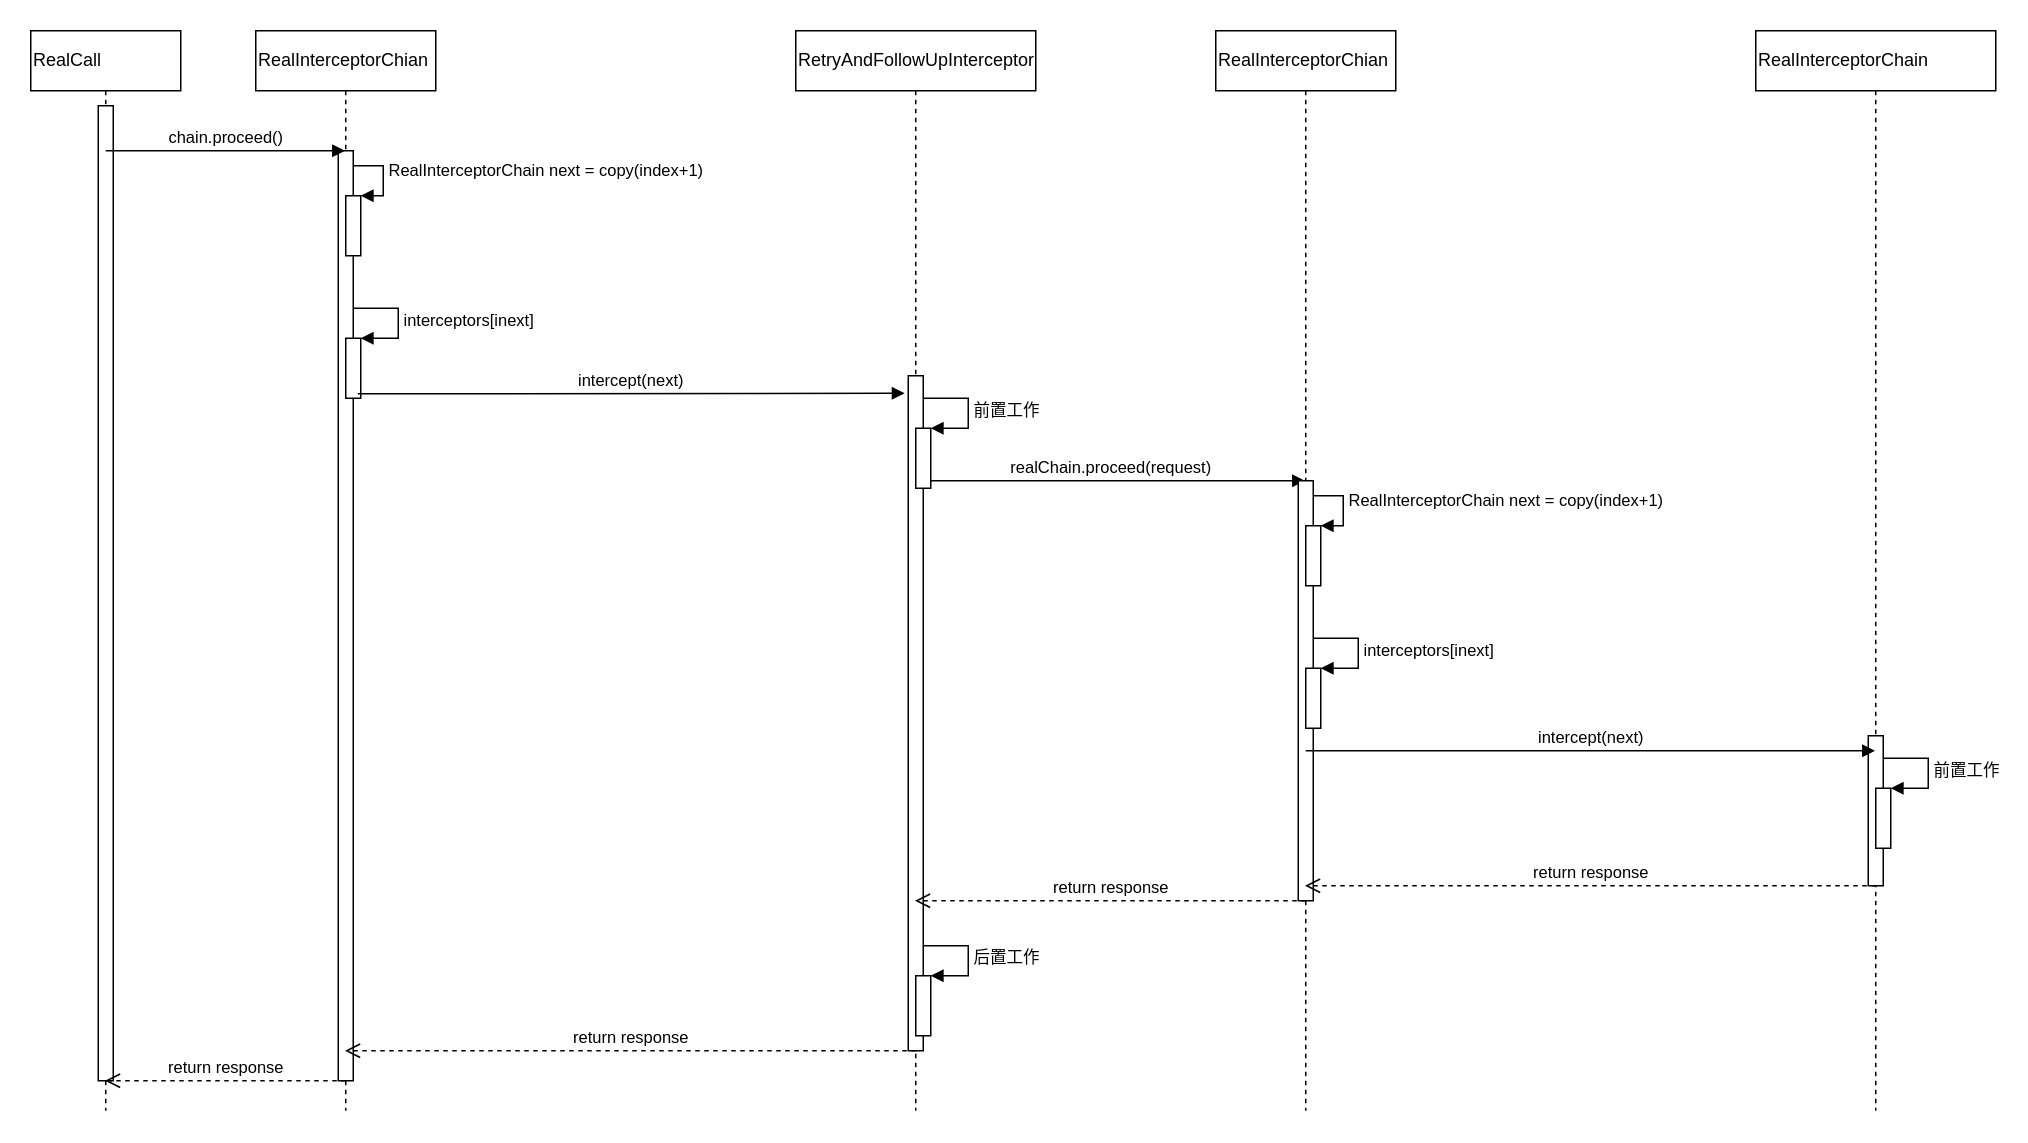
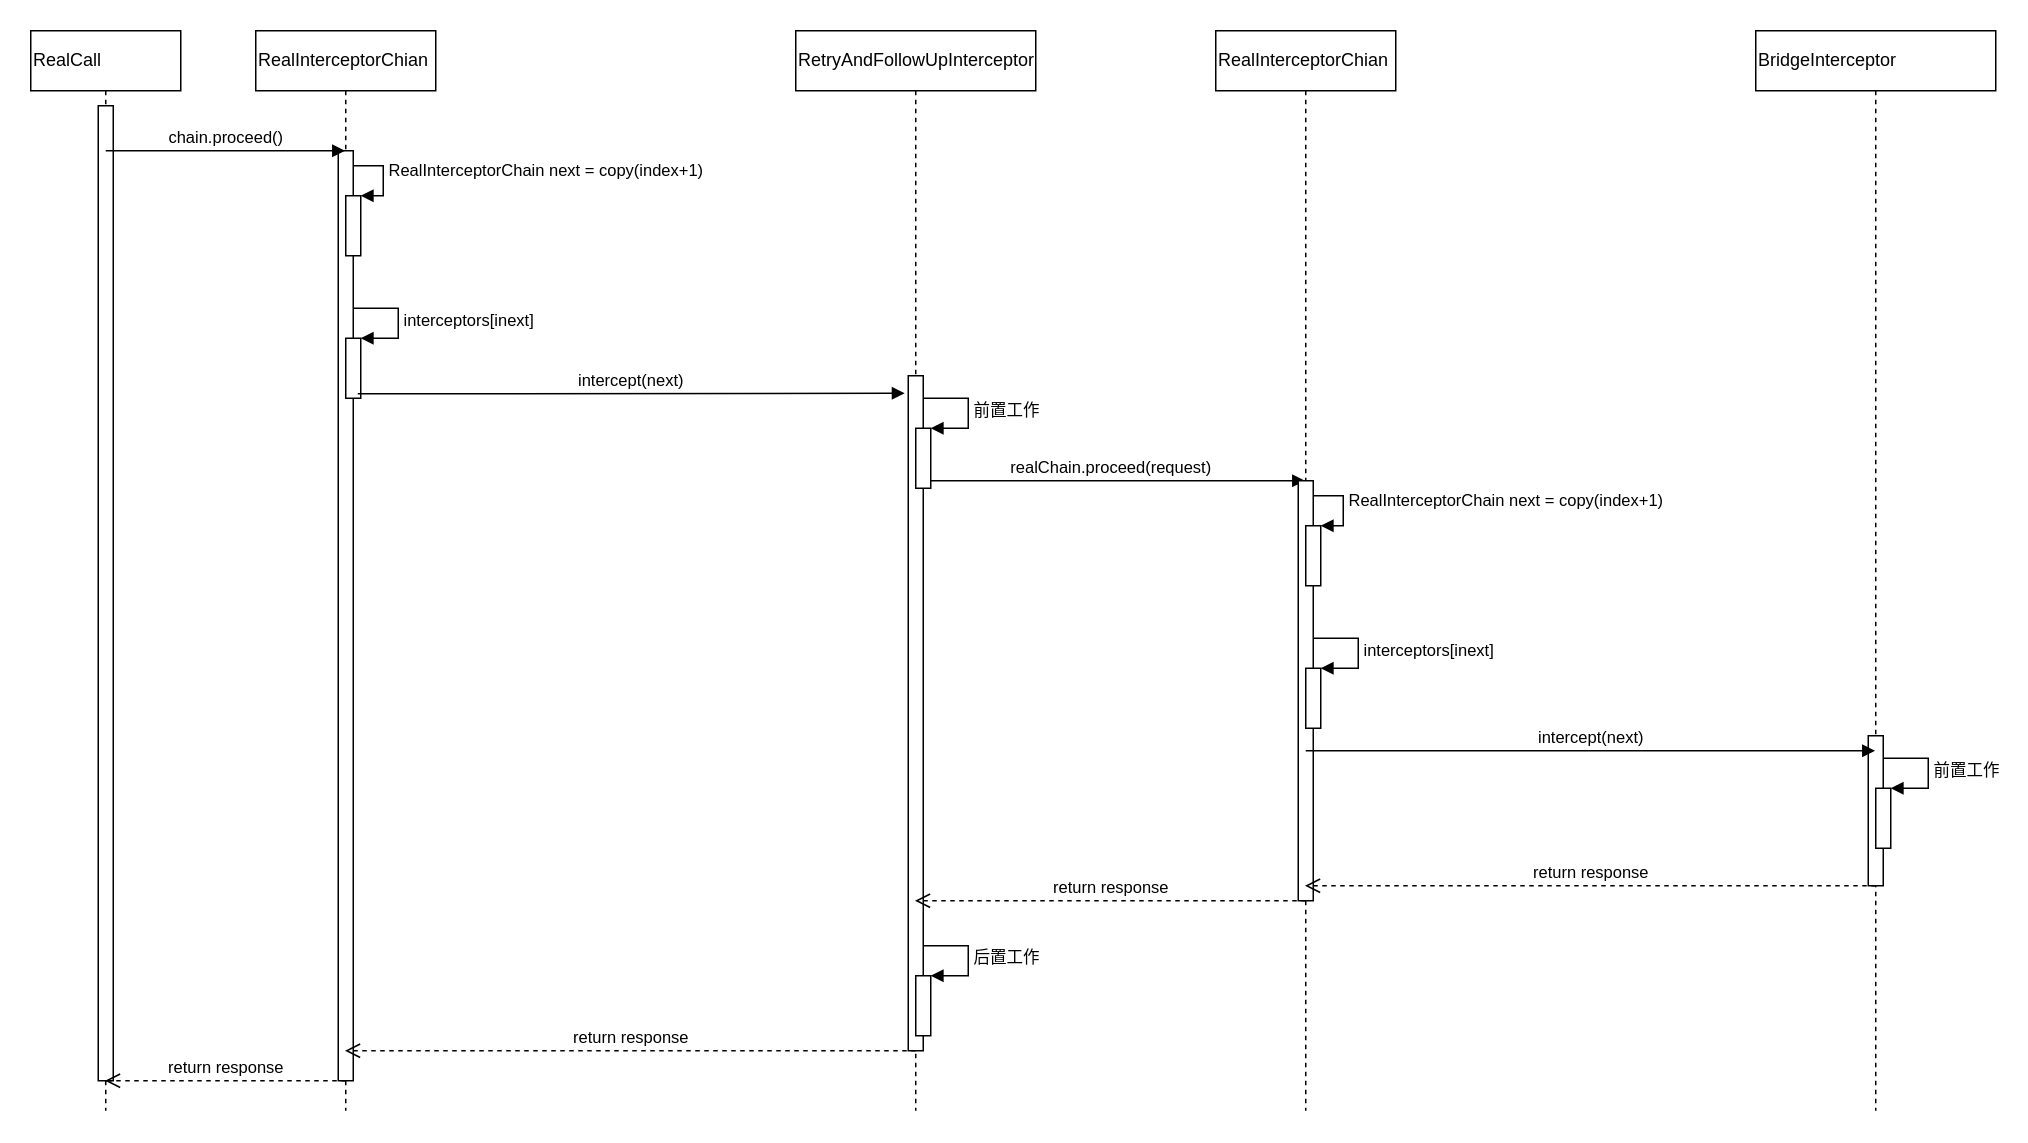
  <mxCell id="0" />
  <mxCell id="1" parent="0" />
  <mxCell id="2" value="RealInterceptorChian" style="shape=umlLifeline;perimeter=lifelinePerimeter;whiteSpace=wrap;html=1;container=1;collapsible=0;recursiveResize=0;outlineConnect=0;align=left;" vertex="1" parent="1"><mxGeometry x="170" y="20" width="120" height="720" as="geometry" /></mxCell>
  <mxCell id="3" value="RealInterceptorChain next = copy(index+1)" style="edgeStyle=orthogonalEdgeStyle;html=1;align=left;spacingLeft=2;endArrow=block;rounded=0;entryX=1;entryY=0;" edge="1" target="5" parent="2"><mxGeometry relative="1" as="geometry"><mxPoint x="55" y="90" as="sourcePoint" /><Array as="points"><mxPoint x="85" y="90" /></Array></mxGeometry></mxCell>
  <mxCell id="4" value="" style="html=1;points=[];perimeter=orthogonalPerimeter;align=left;" vertex="1" parent="2"><mxGeometry x="55" y="80" width="10" height="620" as="geometry" /></mxCell>
  <mxCell id="5" value="" style="html=1;points=[];perimeter=orthogonalPerimeter;align=left;" vertex="1" parent="2"><mxGeometry x="60" y="110" width="10" height="40" as="geometry" /></mxCell>
  <mxCell id="6" value="" style="html=1;points=[];perimeter=orthogonalPerimeter;align=left;" vertex="1" parent="2"><mxGeometry x="60" y="205" width="10" height="40" as="geometry" /></mxCell>
  <mxCell id="7" value="interceptors[inext]" style="edgeStyle=orthogonalEdgeStyle;html=1;align=left;spacingLeft=2;endArrow=block;rounded=0;entryX=1;entryY=0;" edge="1" target="6" parent="2"><mxGeometry relative="1" as="geometry"><mxPoint x="65" y="185" as="sourcePoint" /><Array as="points"><mxPoint x="95" y="185" /></Array></mxGeometry></mxCell>
  <mxCell id="8" value="RetryAndFollowUpInterceptor" style="shape=umlLifeline;perimeter=lifelinePerimeter;whiteSpace=wrap;html=1;container=1;collapsible=0;recursiveResize=0;outlineConnect=0;align=left;" vertex="1" parent="1"><mxGeometry x="530" y="20" width="160" height="720" as="geometry" /></mxCell>
  <mxCell id="9" value="" style="html=1;points=[];perimeter=orthogonalPerimeter;align=left;" vertex="1" parent="8"><mxGeometry x="75" y="230" width="10" height="450" as="geometry" /></mxCell>
  <mxCell id="10" value="realChain.proceed(request)" style="html=1;verticalAlign=bottom;endArrow=block;" edge="1" parent="8" target="17"><mxGeometry width="80" relative="1" as="geometry"><mxPoint x="80" y="300" as="sourcePoint" /><mxPoint x="160" y="300" as="targetPoint" /></mxGeometry></mxCell>
  <mxCell id="11" value="" style="html=1;points=[];perimeter=orthogonalPerimeter;align=left;" vertex="1" parent="8"><mxGeometry x="80" y="265" width="10" height="40" as="geometry" /></mxCell>
  <mxCell id="12" value="前置工作" style="edgeStyle=orthogonalEdgeStyle;html=1;align=left;spacingLeft=2;endArrow=block;rounded=0;entryX=1;entryY=0;" edge="1" target="11" parent="8"><mxGeometry relative="1" as="geometry"><mxPoint x="85" y="245" as="sourcePoint" /><Array as="points"><mxPoint x="115" y="245" /></Array></mxGeometry></mxCell>
  <mxCell id="13" value="" style="html=1;points=[];perimeter=orthogonalPerimeter;align=left;" vertex="1" parent="8"><mxGeometry x="80" y="630" width="10" height="40" as="geometry" /></mxCell>
  <mxCell id="14" value="后置工作" style="edgeStyle=orthogonalEdgeStyle;html=1;align=left;spacingLeft=2;endArrow=block;rounded=0;entryX=1;entryY=0;" edge="1" target="13" parent="8"><mxGeometry relative="1" as="geometry"><mxPoint x="85" y="610" as="sourcePoint" /><Array as="points"><mxPoint x="115" y="610" /></Array></mxGeometry></mxCell>
  <mxCell id="15" value="return response" style="html=1;verticalAlign=bottom;endArrow=open;dashed=1;endSize=8;" edge="1" parent="8" target="2"><mxGeometry relative="1" as="geometry"><mxPoint x="80" y="680" as="sourcePoint" /><mxPoint y="680" as="targetPoint" /></mxGeometry></mxCell>
  <mxCell id="16" value="intercept(next)" style="html=1;verticalAlign=bottom;endArrow=block;entryX=-0.241;entryY=0.026;entryDx=0;entryDy=0;entryPerimeter=0;" edge="1" parent="1" target="9"><mxGeometry width="80" relative="1" as="geometry"><mxPoint x="238" y="262" as="sourcePoint" /><mxPoint x="310" y="280" as="targetPoint" /></mxGeometry></mxCell>
  <mxCell id="17" value="RealInterceptorChian" style="shape=umlLifeline;perimeter=lifelinePerimeter;whiteSpace=wrap;html=1;container=1;collapsible=0;recursiveResize=0;outlineConnect=0;align=left;" vertex="1" parent="1"><mxGeometry x="810" y="20" width="120" height="720" as="geometry" /></mxCell>
  <mxCell id="18" value="RealInterceptorChain next = copy(index+1)" style="edgeStyle=orthogonalEdgeStyle;html=1;align=left;spacingLeft=2;endArrow=block;rounded=0;entryX=1;entryY=0;" edge="1" parent="17" target="20"><mxGeometry relative="1" as="geometry"><mxPoint x="55" y="310" as="sourcePoint" /><Array as="points"><mxPoint x="85" y="310" /></Array></mxGeometry></mxCell>
  <mxCell id="19" value="" style="html=1;points=[];perimeter=orthogonalPerimeter;align=left;" vertex="1" parent="17"><mxGeometry x="55" y="300" width="10" height="280" as="geometry" /></mxCell>
  <mxCell id="20" value="" style="html=1;points=[];perimeter=orthogonalPerimeter;align=left;" vertex="1" parent="17"><mxGeometry x="60" y="330" width="10" height="40" as="geometry" /></mxCell>
  <mxCell id="21" value="" style="html=1;points=[];perimeter=orthogonalPerimeter;align=left;" vertex="1" parent="17"><mxGeometry x="60" y="425" width="10" height="40" as="geometry" /></mxCell>
  <mxCell id="22" value="interceptors[inext]" style="edgeStyle=orthogonalEdgeStyle;html=1;align=left;spacingLeft=2;endArrow=block;rounded=0;entryX=1;entryY=0;" edge="1" parent="17" target="21"><mxGeometry relative="1" as="geometry"><mxPoint x="65" y="405" as="sourcePoint" /><Array as="points"><mxPoint x="95" y="405" /></Array></mxGeometry></mxCell>
  <mxCell id="23" value="RealCall" style="shape=umlLifeline;perimeter=lifelinePerimeter;whiteSpace=wrap;html=1;container=1;collapsible=0;recursiveResize=0;outlineConnect=0;align=left;" vertex="1" parent="1"><mxGeometry x="20" y="20" width="100" height="720" as="geometry" /></mxCell>
  <mxCell id="24" value="" style="html=1;points=[];perimeter=orthogonalPerimeter;align=left;" vertex="1" parent="23"><mxGeometry x="45" y="50" width="10" height="650" as="geometry" /></mxCell>
  <mxCell id="25" value="chain.proceed()" style="html=1;verticalAlign=bottom;endArrow=block;" edge="1" parent="23" target="2"><mxGeometry width="80" relative="1" as="geometry"><mxPoint x="50" y="80" as="sourcePoint" /><mxPoint x="130" y="80" as="targetPoint" /></mxGeometry></mxCell>
- <mxCell id="26" value="RealInterceptorChain" style="shape=umlLifeline;perimeter=lifelinePerimeter;whiteSpace=wrap;html=1;container=1;collapsible=0;recursiveResize=0;outlineConnect=0;align=left;" vertex="1" parent="1"><mxGeometry x="1170" y="20" width="160" height="720" as="geometry" /></mxCell>
+ <mxCell id="26" value="BridgeInterceptor" style="shape=umlLifeline;perimeter=lifelinePerimeter;whiteSpace=wrap;html=1;container=1;collapsible=0;recursiveResize=0;outlineConnect=0;align=left;" vertex="1" parent="1"><mxGeometry x="1170" y="20" width="160" height="720" as="geometry" /></mxCell>
  <mxCell id="27" value="" style="html=1;points=[];perimeter=orthogonalPerimeter;align=left;" vertex="1" parent="26"><mxGeometry x="75" y="470" width="10" height="100" as="geometry" /></mxCell>
  <mxCell id="28" value="" style="html=1;points=[];perimeter=orthogonalPerimeter;align=left;" vertex="1" parent="26"><mxGeometry x="80" y="505" width="10" height="40" as="geometry" /></mxCell>
  <mxCell id="29" value="前置工作" style="edgeStyle=orthogonalEdgeStyle;html=1;align=left;spacingLeft=2;endArrow=block;rounded=0;entryX=1;entryY=0;" edge="1" parent="26" target="28"><mxGeometry relative="1" as="geometry"><mxPoint x="85" y="485" as="sourcePoint" /><Array as="points"><mxPoint x="115" y="485" /></Array></mxGeometry></mxCell>
  <mxCell id="30" value="return response" style="html=1;verticalAlign=bottom;endArrow=open;dashed=1;endSize=8;" edge="1" parent="26" target="17"><mxGeometry relative="1" as="geometry"><mxPoint x="80" y="570" as="sourcePoint" /><mxPoint y="570" as="targetPoint" /></mxGeometry></mxCell>
  <mxCell id="31" value="intercept(next)" style="html=1;verticalAlign=bottom;endArrow=block;" edge="1" parent="1"><mxGeometry width="80" relative="1" as="geometry"><mxPoint x="870" y="500" as="sourcePoint" /><mxPoint x="1249.5" y="500" as="targetPoint" /></mxGeometry></mxCell>
  <mxCell id="32" value="return response" style="html=1;verticalAlign=bottom;endArrow=open;dashed=1;endSize=8;" edge="1" parent="1" target="8"><mxGeometry relative="1" as="geometry"><mxPoint x="870" y="600" as="sourcePoint" /><mxPoint x="790" y="600" as="targetPoint" /></mxGeometry></mxCell>
  <mxCell id="33" value="return response" style="html=1;verticalAlign=bottom;endArrow=open;dashed=1;endSize=8;" edge="1" parent="1" target="23"><mxGeometry relative="1" as="geometry"><mxPoint x="230" y="720" as="sourcePoint" /><mxPoint x="150" y="720" as="targetPoint" /></mxGeometry></mxCell>
